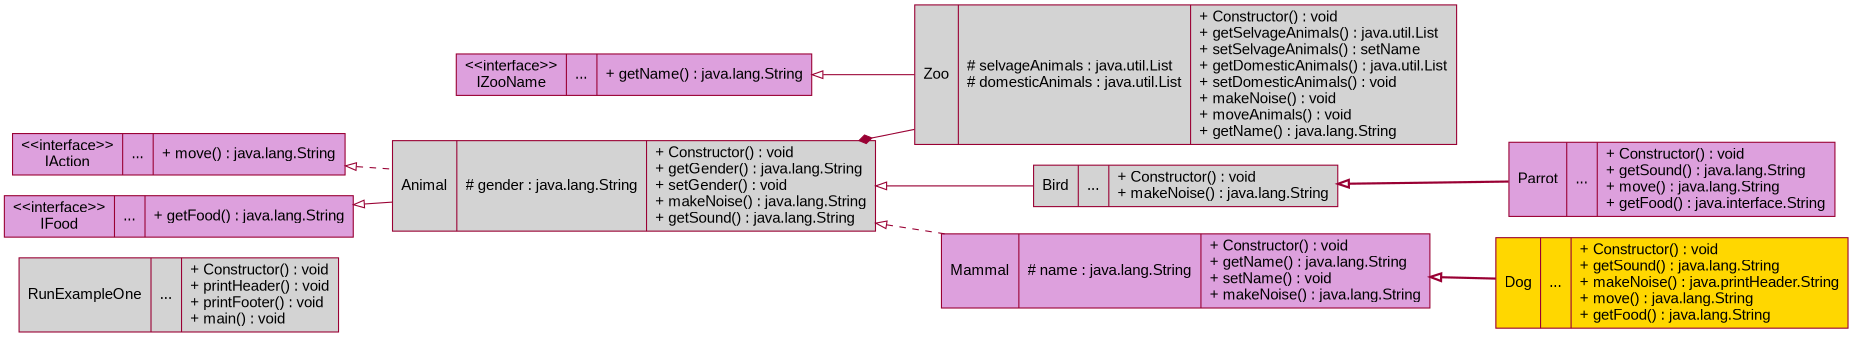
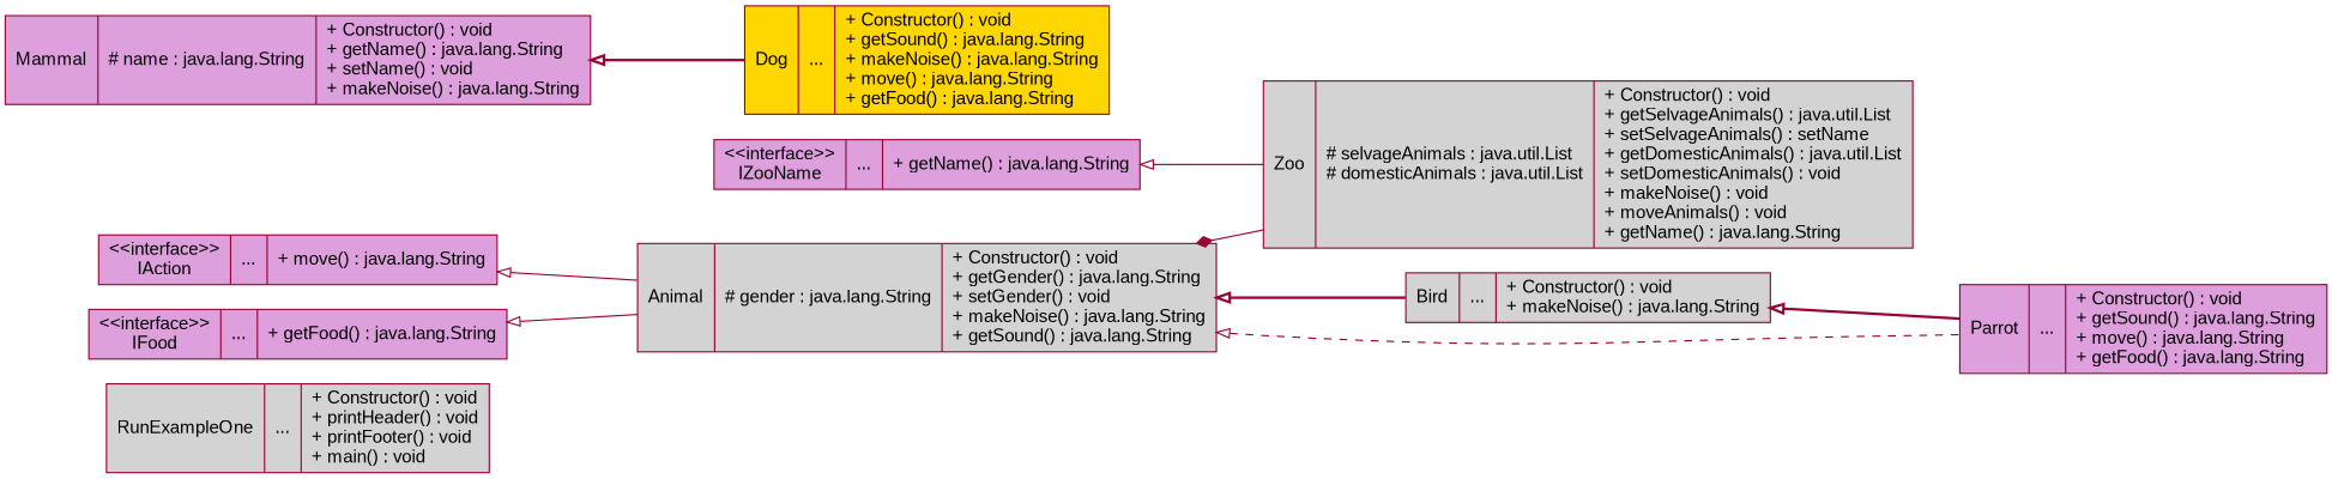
  digraph {
    fontname="Liberation Sans"
    rankdir=LR
    node [color="#990033" fillcolor=plum fontname="Liberation Sans" shape=record style=filled]
    edge [arrowtail=empty color="#990033" dir=back fontname="Liberation Sans" style=solid]
    n1 [fillcolor=lightgrey label="{RunExampleOne|...|+ Constructor() : void\l+ printHeader() : void\l+ printFooter() : void\l+ main() : void\l}"]
    n2 [fillcolor=lightgrey label="{Zoo|# selvageAnimals : java.util.List\l# domesticAnimals : java.util.List\l|+ Constructor() : void\l+ getSelvageAnimals() : java.util.List\l+ setSelvageAnimals() : setName\l+ getDomesticAnimals() : java.util.List\l+ setDomesticAnimals() : void\l+ makeNoise() : void\l+ moveAnimals() : void\l+ getName() : java.lang.String\l}"]
    n3 [fillcolor=lightgrey label="{Animal|# gender : java.lang.String\l|+ Constructor() : void\l+ getGender() : java.lang.String\l+ setGender() : void\l+ makeNoise() : java.lang.String\l+ getSound() : java.lang.String\l}"]
    n4 [fillcolor=lightgrey label="{Bird|...|+ Constructor() : void\l+ makeNoise() : java.lang.String\l}"]
    n5 [label="{Mammal|# name : java.lang.String\l|+ Constructor() : void\l+ getName() : java.lang.String\l+ setName() : void\l+ makeNoise() : java.lang.String\l}"]
-   n6 [fillcolor=gold label="{Dog|...|+ Constructor() : void\l+ getSound() : java.lang.String\l+ makeNoise() : java.printHeader.String\l+ move() : java.lang.String\l+ getFood() : java.lang.String\l}"]
-   n7 [label="{Parrot|...|+ Constructor() : void\l+ getSound() : java.lang.String\l+ move() : java.lang.String\l+ getFood() : java.interface.String\l}"]
+   n6 [fillcolor=gold label="{Dog|...|+ Constructor() : void\l+ getSound() : java.lang.String\l+ makeNoise() : java.lang.String\l+ move() : java.lang.String\l+ getFood() : java.lang.String\l}"]
+   n7 [label="{Parrot|...|+ Constructor() : void\l+ getSound() : java.lang.String\l+ move() : java.lang.String\l+ getFood() : java.lang.String\l}"]
    n8 [label="{\<\<interface\>\>\nIZooName|...|+ getName() : java.lang.String\l}"]
    n9 [label="{\<\<interface\>\>\nIAction|...|+ move() : java.lang.String\l}"]
    n10 [label="{\<\<interface\>\>\nIFood|...|+ getFood() : java.lang.String\l}"]
    n3 -> n2 [arrowtail=diamond]
-   n3 -> n4
-   n3 -> n5 [style=dashed]
+   n3 -> n4 [style=bold]
+   n3 -> n7 [style=dashed]
    n4 -> n7 [style=bold]
    n5 -> n6 [style=bold]
    n8 -> n2 [arrowtail=onormal]
-   n9 -> n3 [arrowtail=onormal style=dashed]
+   n9 -> n3 [arrowtail=onormal]
    n10 -> n3 [arrowtail=onormal]
  }
